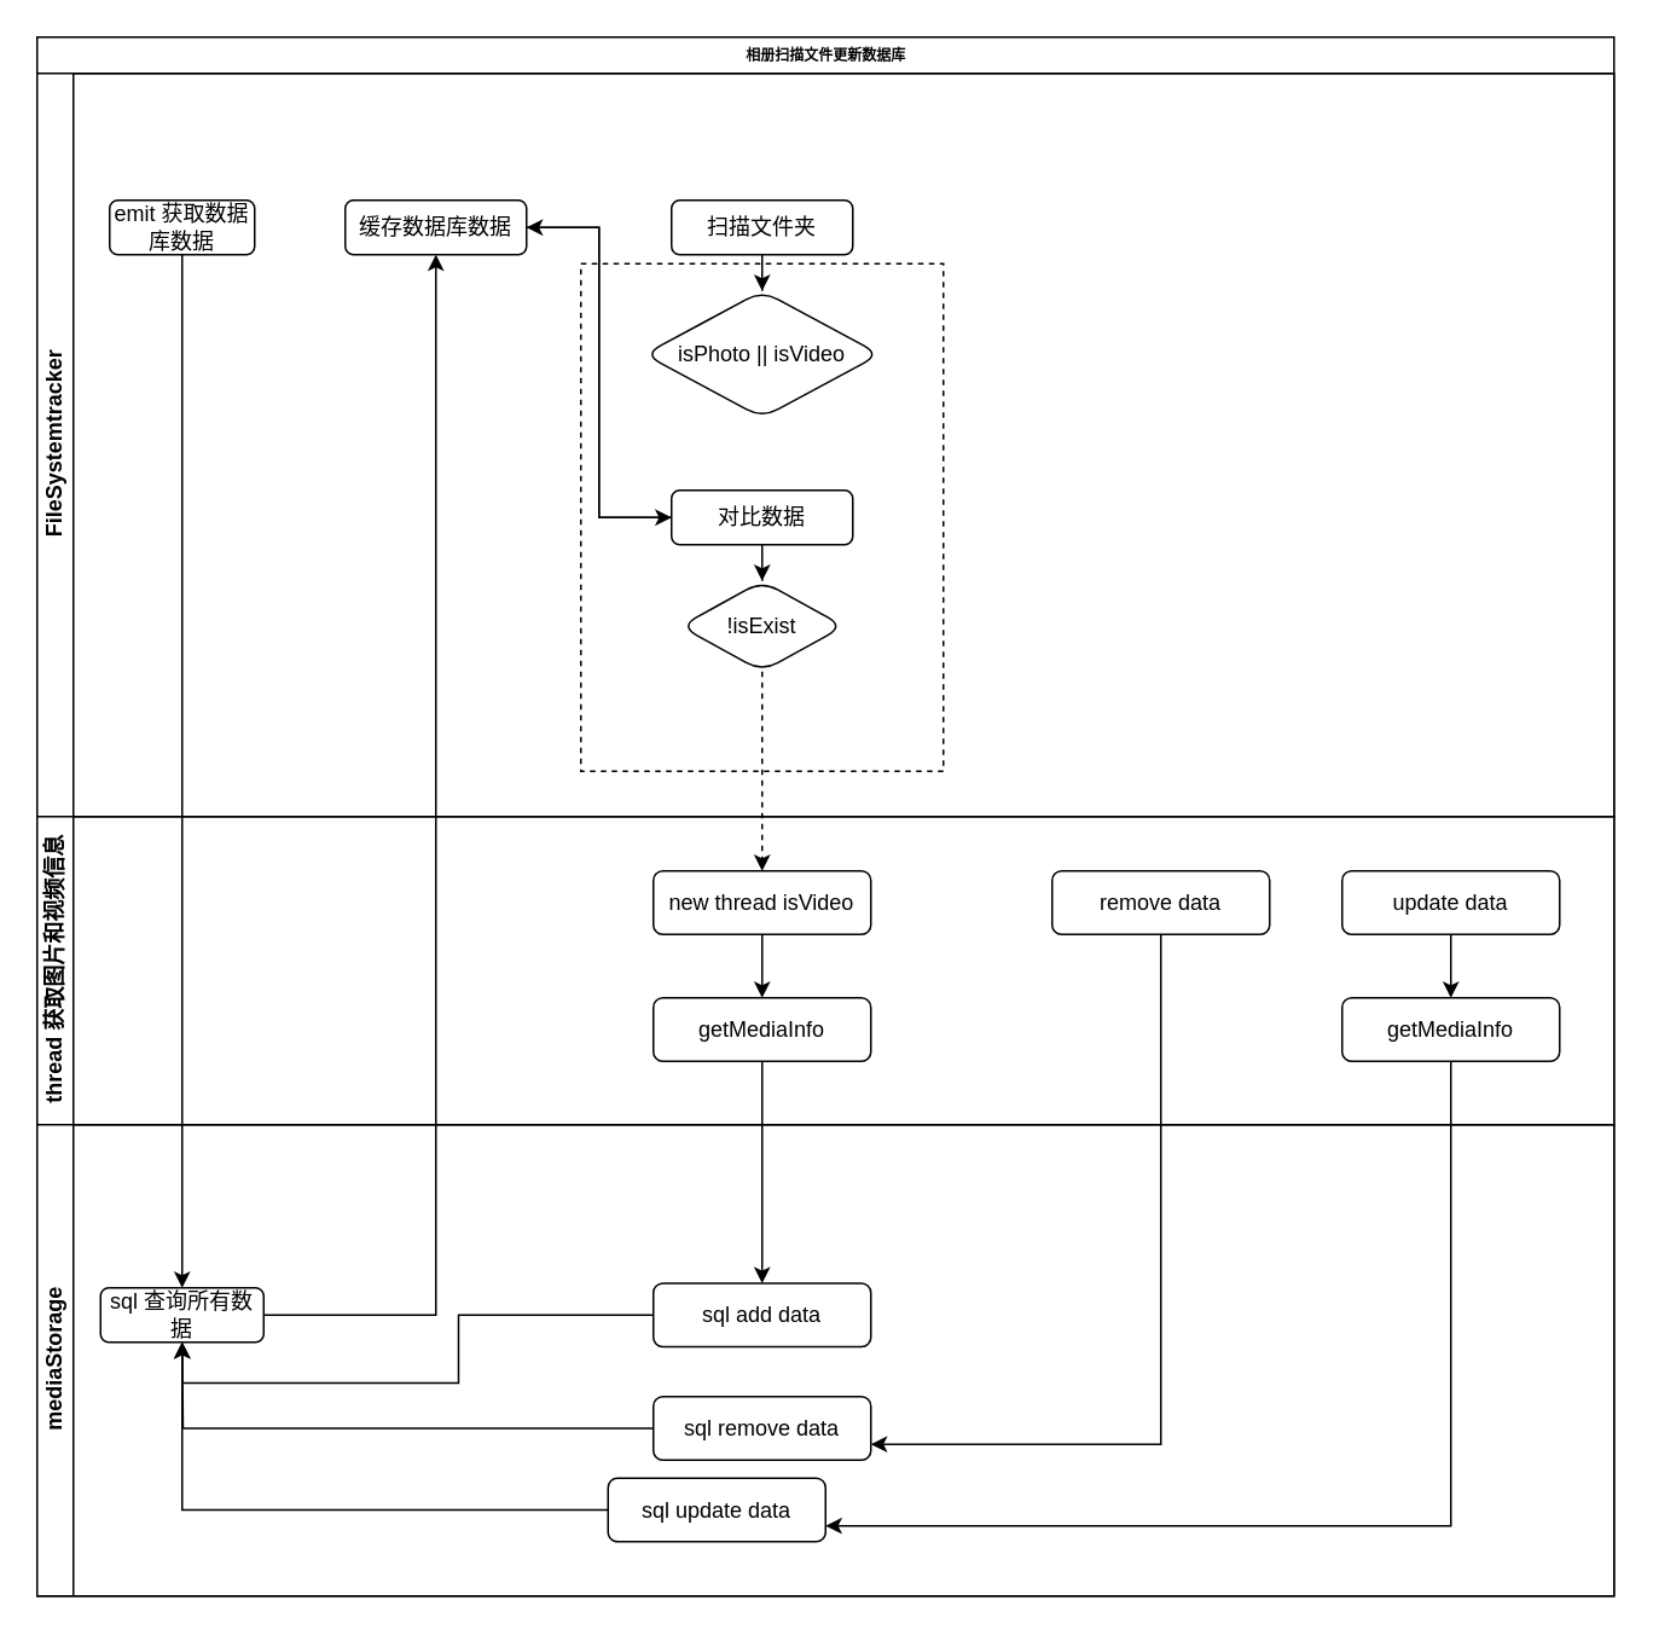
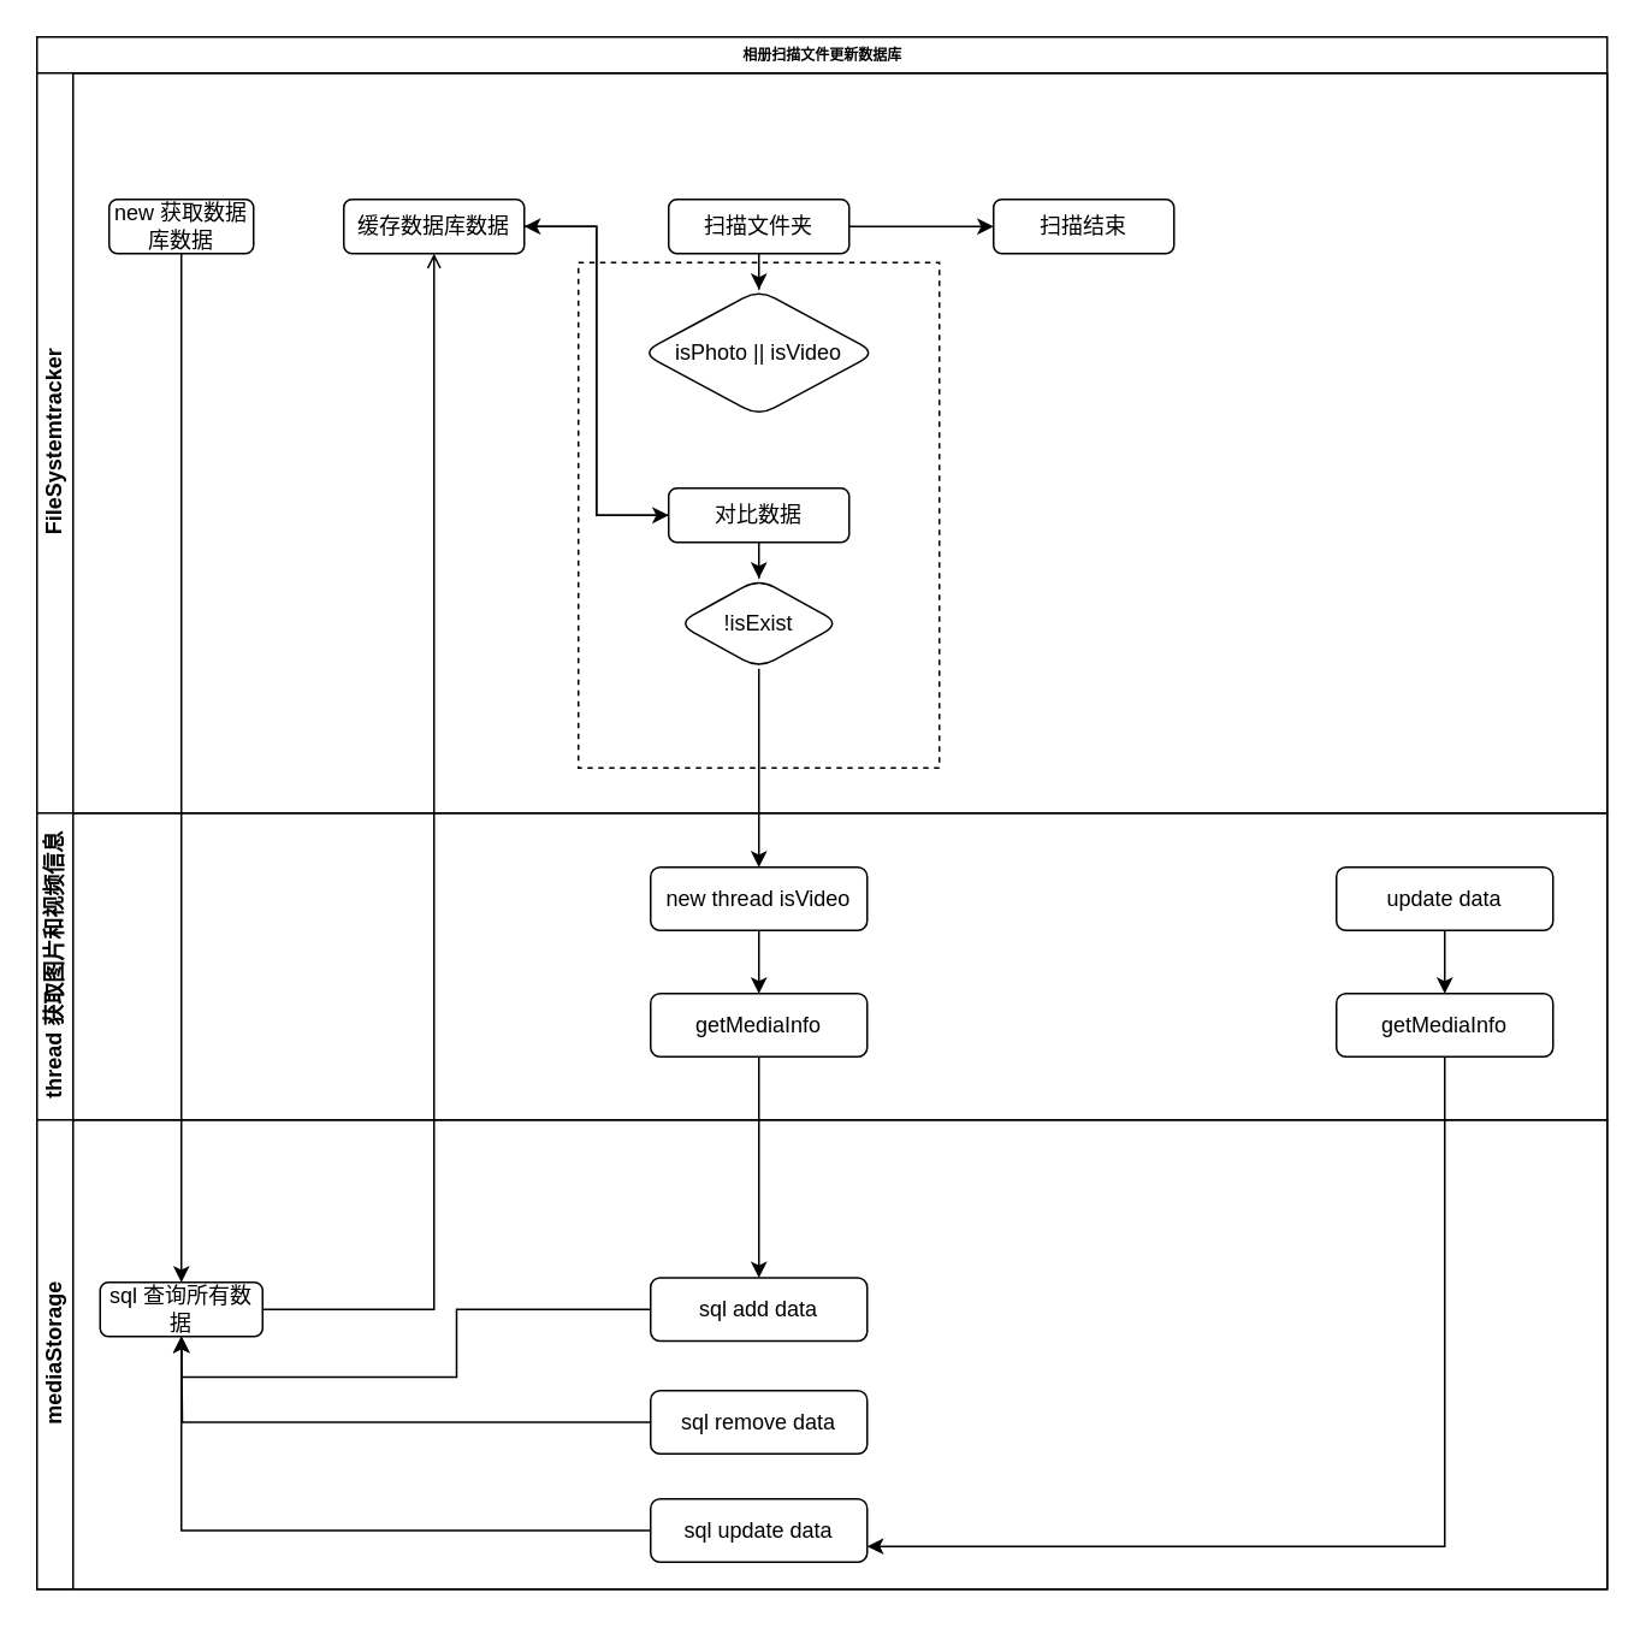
  <mxCell id="0" />
  <mxCell id="1" parent="0" />
  <mxCell id="2" value="相册扫描文件更新数据库" style="swimlane;html=1;childLayout=stackLayout;horizontal=1;startSize=20;horizontalStack=0;rounded=0;shadow=0;labelBackgroundColor=none;strokeWidth=1;fontFamily=Verdana;fontSize=8;align=center;" vertex="1" parent="1"><mxGeometry x="20" y="20" width="870" height="860" as="geometry" /></mxCell>
  <mxCell id="3" value="FileSystemtracker" style="swimlane;html=1;startSize=20;horizontal=0;" vertex="1" parent="2"><mxGeometry y="20" width="870" height="410" as="geometry" /></mxCell>
- <mxCell id="4" value="emit 获取数据库数据" style="rounded=1;whiteSpace=wrap;html=1;" vertex="1" parent="3"><mxGeometry x="40" y="70" width="80" height="30" as="geometry" /></mxCell>
+ <mxCell id="4" value="new 获取数据库数据" style="rounded=1;whiteSpace=wrap;html=1;" vertex="1" parent="3"><mxGeometry x="40" y="70" width="80" height="30" as="geometry" /></mxCell>
  <mxCell id="5" style="edgeStyle=orthogonalEdgeStyle;rounded=0;orthogonalLoop=1;jettySize=auto;html=1;exitX=1;exitY=0.5;exitDx=0;exitDy=0;entryX=0;entryY=0.5;entryDx=0;entryDy=0;" edge="1" parent="3" source="6" target="8"><mxGeometry relative="1" as="geometry" /></mxCell>
  <mxCell id="6" value="缓存数据库数据" style="whiteSpace=wrap;html=1;rounded=1;" vertex="1" parent="3"><mxGeometry x="170" y="70" width="100" height="30" as="geometry" /></mxCell>
  <mxCell id="7" style="edgeStyle=orthogonalEdgeStyle;rounded=0;orthogonalLoop=1;jettySize=auto;html=1;exitX=0;exitY=0.5;exitDx=0;exitDy=0;entryX=1;entryY=0.5;entryDx=0;entryDy=0;" edge="1" parent="3" source="8" target="6"><mxGeometry relative="1" as="geometry" /></mxCell>
  <mxCell id="8" value="对比数据" style="whiteSpace=wrap;html=1;rounded=1;" vertex="1" parent="3"><mxGeometry x="350" y="230" width="100" height="30" as="geometry" /></mxCell>
  <mxCell id="9" value="isPhoto || isVideo" style="rhombus;whiteSpace=wrap;html=1;rounded=1;" vertex="1" parent="3"><mxGeometry x="335" y="120" width="130" height="70" as="geometry" /></mxCell>
  <mxCell id="10" value="!isExist" style="rhombus;whiteSpace=wrap;html=1;rounded=1;" vertex="1" parent="3"><mxGeometry x="355" y="280" width="90" height="50" as="geometry" /></mxCell>
  <mxCell id="11" value="" style="edgeStyle=orthogonalEdgeStyle;rounded=0;orthogonalLoop=1;jettySize=auto;html=1;" edge="1" parent="3" source="8" target="10"><mxGeometry relative="1" as="geometry" /></mxCell>
  <mxCell id="12" value="" style="rounded=0;whiteSpace=wrap;html=1;gradientDirection=north;fillColor=none;dashed=1;" vertex="1" parent="3"><mxGeometry x="300" y="105" width="200" height="280" as="geometry" /></mxCell>
  <mxCell id="13" value="thread 获取图片和视频信息" style="swimlane;html=1;startSize=20;horizontal=0;" vertex="1" parent="2"><mxGeometry y="430" width="870" height="170" as="geometry" /></mxCell>
  <mxCell id="14" value="new thread isVideo" style="whiteSpace=wrap;html=1;rounded=1;" vertex="1" parent="13"><mxGeometry x="340" y="30" width="120" height="35" as="geometry" /></mxCell>
  <mxCell id="15" value="getMediaInfo" style="whiteSpace=wrap;html=1;rounded=1;" vertex="1" parent="13"><mxGeometry x="340" y="100" width="120" height="35" as="geometry" /></mxCell>
  <mxCell id="16" value="" style="edgeStyle=orthogonalEdgeStyle;rounded=0;orthogonalLoop=1;jettySize=auto;html=1;" edge="1" parent="13" source="14" target="15"><mxGeometry relative="1" as="geometry" /></mxCell>
- <mxCell id="17" value="remove data" style="whiteSpace=wrap;html=1;rounded=1;" vertex="1" parent="13"><mxGeometry x="560" y="30" width="120" height="35" as="geometry" /></mxCell>
  <mxCell id="18" value="update data" style="whiteSpace=wrap;html=1;rounded=1;" vertex="1" parent="13"><mxGeometry x="720" y="30" width="120" height="35" as="geometry" /></mxCell>
  <mxCell id="19" value="getMediaInfo" style="whiteSpace=wrap;html=1;rounded=1;" vertex="1" parent="13"><mxGeometry x="720" y="100" width="120" height="35" as="geometry" /></mxCell>
  <mxCell id="20" value="" style="edgeStyle=orthogonalEdgeStyle;rounded=0;orthogonalLoop=1;jettySize=auto;html=1;" edge="1" parent="13" source="18" target="19"><mxGeometry relative="1" as="geometry" /></mxCell>
  <mxCell id="21" value="" style="edgeStyle=orthogonalEdgeStyle;rounded=0;orthogonalLoop=1;jettySize=auto;html=1;" edge="1" parent="2" source="4" target="26"><mxGeometry relative="1" as="geometry" /></mxCell>
- <mxCell id="22" value="" style="edgeStyle=orthogonalEdgeStyle;rounded=0;orthogonalLoop=1;jettySize=auto;html=1;" edge="1" parent="2" source="26" target="6"><mxGeometry relative="1" as="geometry" /></mxCell>
- <mxCell id="23" value="" style="edgeStyle=orthogonalEdgeStyle;rounded=0;orthogonalLoop=1;jettySize=auto;html=1;dashed=1;" edge="1" parent="2" source="10" target="14"><mxGeometry relative="1" as="geometry" /></mxCell>
+ <mxCell id="22" value="" style="edgeStyle=orthogonalEdgeStyle;rounded=0;orthogonalLoop=1;jettySize=auto;html=1;endArrow=open;" edge="1" parent="2" source="26" target="6"><mxGeometry relative="1" as="geometry" /></mxCell>
+ <mxCell id="23" value="" style="edgeStyle=orthogonalEdgeStyle;rounded=0;orthogonalLoop=1;jettySize=auto;html=1;" edge="1" parent="2" source="10" target="14"><mxGeometry relative="1" as="geometry" /></mxCell>
  <mxCell id="24" value="" style="edgeStyle=orthogonalEdgeStyle;rounded=0;orthogonalLoop=1;jettySize=auto;html=1;" edge="1" parent="2" source="15" target="28"><mxGeometry relative="1" as="geometry" /></mxCell>
  <mxCell id="25" value="mediaStorage" style="swimlane;html=1;startSize=20;horizontal=0;" vertex="1" parent="2"><mxGeometry y="600" width="870" height="260" as="geometry"><mxRectangle y="320" width="820" height="20" as="alternateBounds" /></mxGeometry></mxCell>
  <mxCell id="26" value="sql 查询所有数据" style="whiteSpace=wrap;html=1;rounded=1;" vertex="1" parent="25"><mxGeometry x="35" y="90" width="90" height="30" as="geometry" /></mxCell>
  <mxCell id="27" style="edgeStyle=orthogonalEdgeStyle;rounded=0;orthogonalLoop=1;jettySize=auto;html=1;exitX=0;exitY=0.5;exitDx=0;exitDy=0;entryX=0.5;entryY=1;entryDx=0;entryDy=0;" edge="1" parent="25" source="28" target="26"><mxGeometry relative="1" as="geometry" /></mxCell>
  <mxCell id="28" value="sql add data" style="whiteSpace=wrap;html=1;rounded=1;" vertex="1" parent="25"><mxGeometry x="340" y="87.5" width="120" height="35" as="geometry" /></mxCell>
  <mxCell id="29" value="sql remove data" style="whiteSpace=wrap;html=1;rounded=1;" vertex="1" parent="25"><mxGeometry x="340" y="150" width="120" height="35" as="geometry" /></mxCell>
  <mxCell id="30" style="edgeStyle=orthogonalEdgeStyle;rounded=0;orthogonalLoop=1;jettySize=auto;html=1;exitX=0;exitY=0.5;exitDx=0;exitDy=0;entryX=0.5;entryY=1;entryDx=0;entryDy=0;" edge="1" parent="25" source="31" target="26"><mxGeometry relative="1" as="geometry" /></mxCell>
- <mxCell id="31" value="sql update data" style="whiteSpace=wrap;html=1;rounded=1;" vertex="1" parent="25"><mxGeometry x="315" y="195" width="120" height="35" as="geometry" /></mxCell>
- <mxCell id="32" style="edgeStyle=orthogonalEdgeStyle;rounded=0;orthogonalLoop=1;jettySize=auto;html=1;exitX=0.5;exitY=1;exitDx=0;exitDy=0;entryX=1;entryY=0.75;entryDx=0;entryDy=0;" edge="1" parent="2" source="17" target="29"><mxGeometry relative="1" as="geometry" /></mxCell>
+ <mxCell id="31" value="sql update data" style="whiteSpace=wrap;html=1;rounded=1;" vertex="1" parent="25"><mxGeometry x="340" y="210" width="120" height="35" as="geometry" /></mxCell>
  <mxCell id="33" style="edgeStyle=orthogonalEdgeStyle;rounded=0;orthogonalLoop=1;jettySize=auto;html=1;exitX=0.5;exitY=1;exitDx=0;exitDy=0;entryX=1;entryY=0.75;entryDx=0;entryDy=0;" edge="1" parent="2" source="19" target="31"><mxGeometry relative="1" as="geometry" /></mxCell>
  <mxCell id="34" value="" style="edgeStyle=orthogonalEdgeStyle;rounded=0;orthogonalLoop=1;jettySize=auto;html=1;" edge="1" parent="1" source="36" target="9"><mxGeometry relative="1" as="geometry" /></mxCell>
+ <mxCell id="35" value="" style="edgeStyle=orthogonalEdgeStyle;rounded=0;orthogonalLoop=1;jettySize=auto;html=1;" edge="1" parent="1" source="36" target="38"><mxGeometry relative="1" as="geometry" /></mxCell>
  <mxCell id="36" value="扫描文件夹" style="whiteSpace=wrap;html=1;rounded=1;" vertex="1" parent="1"><mxGeometry x="370" y="110" width="100" height="30" as="geometry" /></mxCell>
  <mxCell id="37" style="edgeStyle=orthogonalEdgeStyle;rounded=0;orthogonalLoop=1;jettySize=auto;html=1;exitX=0;exitY=0.5;exitDx=0;exitDy=0;" edge="1" parent="1" source="29"><mxGeometry relative="1" as="geometry"><mxPoint x="100" y="740" as="targetPoint" /></mxGeometry></mxCell>
+ <mxCell id="38" value="扫描结束" style="whiteSpace=wrap;html=1;rounded=1;" vertex="1" parent="1"><mxGeometry x="550" y="110" width="100" height="30" as="geometry" /></mxCell>
